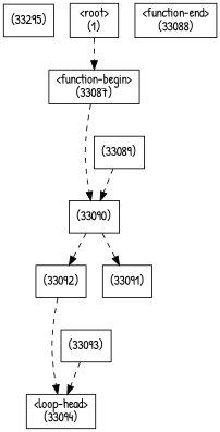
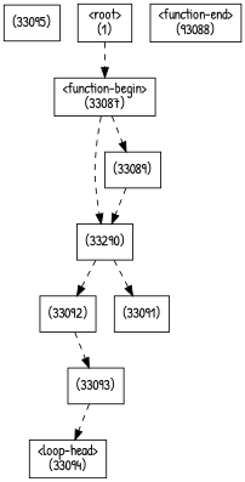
  digraph {
    fontname="Patrick Hand"
    node [fontname="Patrick Hand" shape=box]
    edge [fontname="Patrick Hand" style=dashed]
-   n1 [label="(33295)"]
+   n1 [label="(33095)"]
    n2 [label="<loop-head>\n(33094)"]
    n3 [label="(33093)"]
    n4 [label="(33092)"]
    n5 [label="(33091)"]
-   n6 [label="(33090)"]
+   n6 [label="(33290)"]
    n7 [label="(33089)"]
    n8 [label="<function-begin>\n(33087)"]
-   n9 [label="<function-end>\n(33088)"]
+   n9 [label="<function-end>\n(93088)"]
    n10 [label="<root>\n(1)"]
    n3 -> n2
-   n4 -> n2
+   n4 -> n3
    n6 -> n4
    n6 -> n5
    n7 -> n6
    n8 -> n6
+   n8 -> n7
    n10 -> n8
  }
